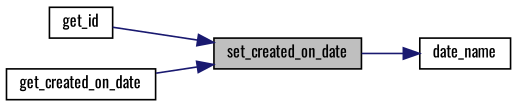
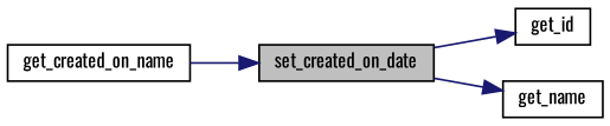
  digraph {
    fontname=Oswald
    rankdir=LR
    node [color=black fillcolor=white fontname=Oswald fontsize=10 shape=record style=filled]
    edge [color=midnightblue fontname=Oswald fontsize=10 labelfontname=Helvetica labelfontsize=10 style=solid]
    n1 [fillcolor=grey75 fontcolor=black height=0.2 label=set_created_on_date width=0.4]
    n2 [height=0.2 label=get_id width=0.4]
-   n3 [height=0.2 label=date_name width=0.4]
-   n4 [height=0.2 label=get_created_on_date width=0.4]
-   n2 -> n1
+   n3 [height=0.2 label=get_name width=0.4]
+   n4 [height=0.2 label=get_created_on_name width=0.4]
+   n1 -> n2
    n1 -> n3
    n4 -> n1
  }
